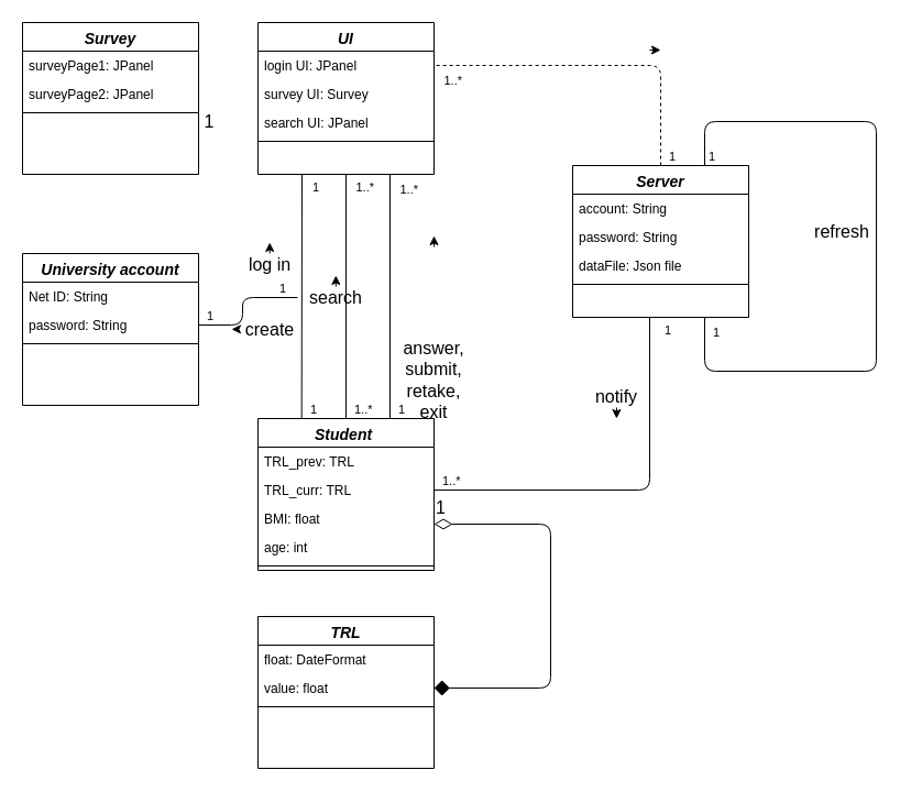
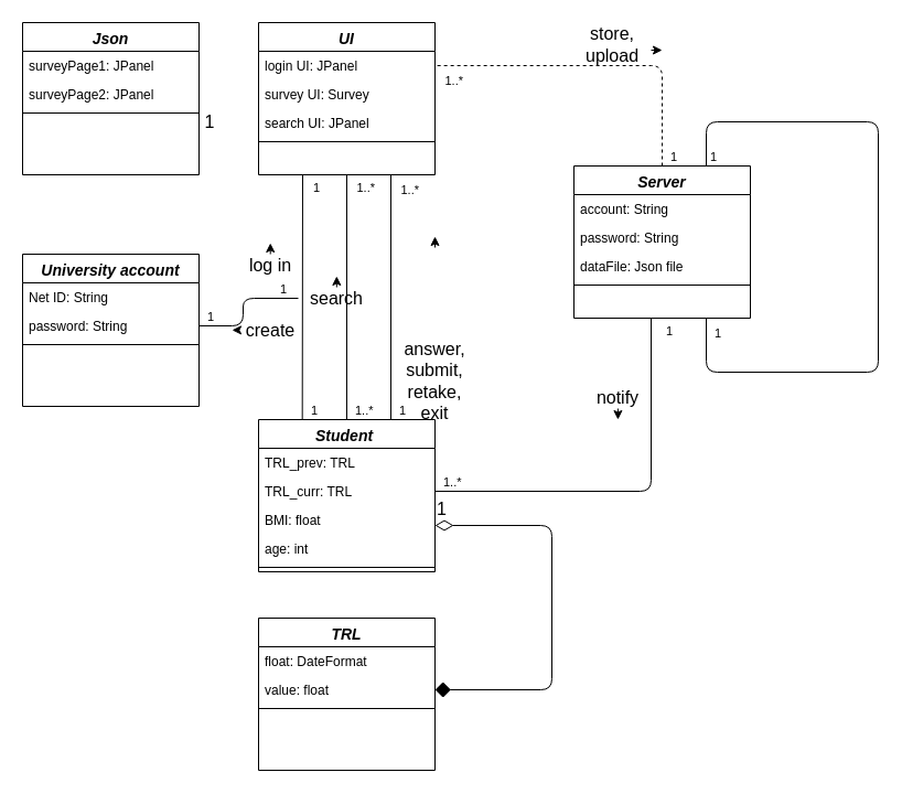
  <mxCell id="0" />
  <mxCell id="1" parent="0" />
  <mxCell id="2" value="TRL" style="swimlane;fontStyle=3;align=center;verticalAlign=top;childLayout=stackLayout;horizontal=1;startSize=26;horizontalStack=0;resizeParent=1;resizeLast=0;collapsible=1;marginBottom=0;rounded=0;shadow=0;strokeWidth=1;fontSize=14;" parent="1" vertex="1"><mxGeometry x="234" y="560" width="160" height="138" as="geometry"><mxRectangle x="230" y="140" width="160" height="26" as="alternateBounds" /></mxGeometry></mxCell>
  <mxCell id="3" value="float: DateFormat" style="text;align=left;verticalAlign=top;spacingLeft=4;spacingRight=4;overflow=hidden;rotatable=0;points=[[0,0.5],[1,0.5]];portConstraint=eastwest;" parent="2" vertex="1"><mxGeometry y="26" width="160" height="26" as="geometry" /></mxCell>
  <mxCell id="4" value="value: float" style="text;align=left;verticalAlign=top;spacingLeft=4;spacingRight=4;overflow=hidden;rotatable=0;points=[[0,0.5],[1,0.5]];portConstraint=eastwest;rounded=0;shadow=0;html=0;" parent="2" vertex="1"><mxGeometry y="52" width="160" height="26" as="geometry" /></mxCell>
  <mxCell id="5" value="" style="line;html=1;strokeWidth=1;align=left;verticalAlign=middle;spacingTop=-1;spacingLeft=3;spacingRight=3;rotatable=0;labelPosition=right;points=[];portConstraint=eastwest;" parent="2" vertex="1"><mxGeometry y="78" width="160" height="8" as="geometry" /></mxCell>
  <mxCell id="6" value="UI" style="swimlane;fontStyle=3;align=center;verticalAlign=top;childLayout=stackLayout;horizontal=1;startSize=26;horizontalStack=0;resizeParent=1;resizeLast=0;collapsible=1;marginBottom=0;rounded=0;shadow=0;strokeWidth=1;fontSize=14;" parent="1" vertex="1"><mxGeometry x="234" y="20" width="160" height="138" as="geometry"><mxRectangle x="230" y="140" width="160" height="26" as="alternateBounds" /></mxGeometry></mxCell>
  <mxCell id="7" value="login UI: JPanel" style="text;align=left;verticalAlign=top;spacingLeft=4;spacingRight=4;overflow=hidden;rotatable=0;points=[[0,0.5],[1,0.5]];portConstraint=eastwest;rounded=0;shadow=0;html=0;" parent="6" vertex="1"><mxGeometry y="26" width="160" height="26" as="geometry" /></mxCell>
  <mxCell id="8" value="survey UI: Survey" style="text;align=left;verticalAlign=top;spacingLeft=4;spacingRight=4;overflow=hidden;rotatable=0;points=[[0,0.5],[1,0.5]];portConstraint=eastwest;" parent="6" vertex="1"><mxGeometry y="52" width="160" height="26" as="geometry" /></mxCell>
  <mxCell id="9" value="search UI: JPanel" style="text;align=left;verticalAlign=top;spacingLeft=4;spacingRight=4;overflow=hidden;rotatable=0;points=[[0,0.5],[1,0.5]];portConstraint=eastwest;rounded=0;shadow=0;html=0;" parent="6" vertex="1"><mxGeometry y="78" width="160" height="26" as="geometry" /></mxCell>
  <mxCell id="10" value="" style="line;html=1;strokeWidth=1;align=left;verticalAlign=middle;spacingTop=-1;spacingLeft=3;spacingRight=3;rotatable=0;labelPosition=right;points=[];portConstraint=eastwest;" parent="6" vertex="1"><mxGeometry y="104" width="160" height="8" as="geometry" /></mxCell>
  <mxCell id="11" value="" style="endArrow=none;html=1;edgeStyle=orthogonalEdgeStyle;fontSize=14;entryX=0.75;entryY=1;entryDx=0;entryDy=0;exitX=0.75;exitY=0;exitDx=0;exitDy=0;" parent="1" source="19" target="6" edge="1"><mxGeometry relative="1" as="geometry"><mxPoint x="280" y="240" as="sourcePoint" /><mxPoint x="440" y="240" as="targetPoint" /></mxGeometry></mxCell>
  <mxCell id="12" value="1" style="edgeLabel;resizable=0;html=1;align=left;verticalAlign=bottom;" parent="11" connectable="0" vertex="1"><mxGeometry x="-1" relative="1" as="geometry"><mxPoint x="6" as="offset" /></mxGeometry></mxCell>
  <mxCell id="13" value="1..*" style="edgeLabel;resizable=0;html=1;align=right;verticalAlign=bottom;" parent="11" connectable="0" vertex="1"><mxGeometry x="1" relative="1" as="geometry"><mxPoint x="26" y="22" as="offset" /></mxGeometry></mxCell>
  <mxCell id="14" value="answer, submit, retake, exit" style="text;html=1;strokeColor=none;fillColor=none;align=center;verticalAlign=middle;whiteSpace=wrap;rounded=0;fontSize=16;" parent="1" vertex="1"><mxGeometry x="374" y="335" width="40" height="20" as="geometry" /></mxCell>
  <mxCell id="15" value="" style="endArrow=none;html=1;edgeStyle=orthogonalEdgeStyle;fontSize=14;entryX=1;entryY=0.5;entryDx=0;entryDy=0;exitX=0.5;exitY=0;exitDx=0;exitDy=0;dashed=1;" parent="1" source="29" target="7" edge="1"><mxGeometry relative="1" as="geometry"><mxPoint x="450" y="250" as="sourcePoint" /><mxPoint x="450" y="78" as="targetPoint" /></mxGeometry></mxCell>
  <mxCell id="16" value="1" style="edgeLabel;resizable=0;html=1;align=left;verticalAlign=bottom;" parent="15" connectable="0" vertex="1"><mxGeometry x="-1" relative="1" as="geometry"><mxPoint x="6" as="offset" /></mxGeometry></mxCell>
  <mxCell id="17" value="1..*" style="edgeLabel;resizable=0;html=1;align=right;verticalAlign=bottom;" parent="15" connectable="0" vertex="1"><mxGeometry x="1" relative="1" as="geometry"><mxPoint x="26" y="22" as="offset" /></mxGeometry></mxCell>
+ <mxCell id="18" value="store, upload" style="text;html=1;strokeColor=none;fillColor=none;align=center;verticalAlign=middle;whiteSpace=wrap;rounded=0;fontSize=16;" parent="1" vertex="1"><mxGeometry x="535" y="30" width="40" height="20" as="geometry" /></mxCell>
  <mxCell id="19" value="Student " style="swimlane;fontStyle=3;align=center;verticalAlign=top;childLayout=stackLayout;horizontal=1;startSize=26;horizontalStack=0;resizeParent=1;resizeLast=0;collapsible=1;marginBottom=0;rounded=0;shadow=0;strokeWidth=1;fontSize=14;" parent="1" vertex="1"><mxGeometry x="234" y="380" width="160" height="138" as="geometry"><mxRectangle x="230" y="140" width="160" height="26" as="alternateBounds" /></mxGeometry></mxCell>
  <mxCell id="20" value="TRL_prev: TRL" style="text;align=left;verticalAlign=top;spacingLeft=4;spacingRight=4;overflow=hidden;rotatable=0;points=[[0,0.5],[1,0.5]];portConstraint=eastwest;" parent="19" vertex="1"><mxGeometry y="26" width="160" height="26" as="geometry" /></mxCell>
  <mxCell id="21" value="TRL_curr: TRL" style="text;align=left;verticalAlign=top;spacingLeft=4;spacingRight=4;overflow=hidden;rotatable=0;points=[[0,0.5],[1,0.5]];portConstraint=eastwest;rounded=0;shadow=0;html=0;" parent="19" vertex="1"><mxGeometry y="52" width="160" height="26" as="geometry" /></mxCell>
  <mxCell id="22" value="BMI: float" style="text;align=left;verticalAlign=top;spacingLeft=4;spacingRight=4;overflow=hidden;rotatable=0;points=[[0,0.5],[1,0.5]];portConstraint=eastwest;rounded=0;shadow=0;html=0;" parent="19" vertex="1"><mxGeometry y="78" width="160" height="26" as="geometry" /></mxCell>
  <mxCell id="23" value="age: int" style="text;align=left;verticalAlign=top;spacingLeft=4;spacingRight=4;overflow=hidden;rotatable=0;points=[[0,0.5],[1,0.5]];portConstraint=eastwest;rounded=0;shadow=0;html=0;" parent="19" vertex="1"><mxGeometry y="104" width="160" height="26" as="geometry" /></mxCell>
  <mxCell id="24" value="" style="line;html=1;strokeWidth=1;align=left;verticalAlign=middle;spacingTop=-1;spacingLeft=3;spacingRight=3;rotatable=0;labelPosition=right;points=[];portConstraint=eastwest;" parent="19" vertex="1"><mxGeometry y="130" width="160" height="8" as="geometry" /></mxCell>
- <mxCell id="25" value="Survey" style="swimlane;fontStyle=3;align=center;verticalAlign=top;childLayout=stackLayout;horizontal=1;startSize=26;horizontalStack=0;resizeParent=1;resizeLast=0;collapsible=1;marginBottom=0;rounded=0;shadow=0;strokeWidth=1;fontSize=14;" parent="1" vertex="1"><mxGeometry x="20" y="20" width="160" height="138" as="geometry"><mxRectangle x="230" y="140" width="160" height="26" as="alternateBounds" /></mxGeometry></mxCell>
+ <mxCell id="25" value="Json" style="swimlane;fontStyle=3;align=center;verticalAlign=top;childLayout=stackLayout;horizontal=1;startSize=26;horizontalStack=0;resizeParent=1;resizeLast=0;collapsible=1;marginBottom=0;rounded=0;shadow=0;strokeWidth=1;fontSize=14;" parent="1" vertex="1"><mxGeometry x="20" y="20" width="160" height="138" as="geometry"><mxRectangle x="230" y="140" width="160" height="26" as="alternateBounds" /></mxGeometry></mxCell>
  <mxCell id="26" value="surveyPage1: JPanel" style="text;align=left;verticalAlign=top;spacingLeft=4;spacingRight=4;overflow=hidden;rotatable=0;points=[[0,0.5],[1,0.5]];portConstraint=eastwest;" parent="25" vertex="1"><mxGeometry y="26" width="160" height="26" as="geometry" /></mxCell>
  <mxCell id="27" value="surveyPage2: JPanel" style="text;align=left;verticalAlign=top;spacingLeft=4;spacingRight=4;overflow=hidden;rotatable=0;points=[[0,0.5],[1,0.5]];portConstraint=eastwest;rounded=0;shadow=0;html=0;" parent="25" vertex="1"><mxGeometry y="52" width="160" height="26" as="geometry" /></mxCell>
  <mxCell id="28" value="" style="line;html=1;strokeWidth=1;align=left;verticalAlign=middle;spacingTop=-1;spacingLeft=3;spacingRight=3;rotatable=0;labelPosition=right;points=[];portConstraint=eastwest;" parent="25" vertex="1"><mxGeometry y="78" width="160" height="8" as="geometry" /></mxCell>
  <mxCell id="29" value="Server" style="swimlane;fontStyle=3;align=center;verticalAlign=top;childLayout=stackLayout;horizontal=1;startSize=26;horizontalStack=0;resizeParent=1;resizeLast=0;collapsible=1;marginBottom=0;rounded=0;shadow=0;strokeWidth=1;fontSize=14;" parent="1" vertex="1"><mxGeometry x="520" y="150" width="160" height="138" as="geometry"><mxRectangle x="230" y="140" width="160" height="26" as="alternateBounds" /></mxGeometry></mxCell>
  <mxCell id="30" value="account: String" style="text;align=left;verticalAlign=top;spacingLeft=4;spacingRight=4;overflow=hidden;rotatable=0;points=[[0,0.5],[1,0.5]];portConstraint=eastwest;" parent="29" vertex="1"><mxGeometry y="26" width="160" height="26" as="geometry" /></mxCell>
  <mxCell id="31" value="password: String" style="text;align=left;verticalAlign=top;spacingLeft=4;spacingRight=4;overflow=hidden;rotatable=0;points=[[0,0.5],[1,0.5]];portConstraint=eastwest;rounded=0;shadow=0;html=0;" parent="29" vertex="1"><mxGeometry y="52" width="160" height="26" as="geometry" /></mxCell>
  <mxCell id="32" value="dataFile: Json file" style="text;align=left;verticalAlign=top;spacingLeft=4;spacingRight=4;overflow=hidden;rotatable=0;points=[[0,0.5],[1,0.5]];portConstraint=eastwest;rounded=0;shadow=0;html=0;" parent="29" vertex="1"><mxGeometry y="78" width="160" height="26" as="geometry" /></mxCell>
  <mxCell id="33" value="" style="line;html=1;strokeWidth=1;align=left;verticalAlign=middle;spacingTop=-1;spacingLeft=3;spacingRight=3;rotatable=0;labelPosition=right;points=[];portConstraint=eastwest;" parent="29" vertex="1"><mxGeometry y="104" width="160" height="8" as="geometry" /></mxCell>
  <mxCell id="34" value="1" style="endArrow=diamond;html=1;endSize=12;startArrow=diamondThin;startSize=14;startFill=0;edgeStyle=orthogonalEdgeStyle;align=left;verticalAlign=bottom;fontSize=16;entryX=1;entryY=0.5;entryDx=0;entryDy=0;" parent="1" source="22" target="4" edge="1"><mxGeometry x="-1" y="3" relative="1" as="geometry"><mxPoint x="420" y="440" as="sourcePoint" /><mxPoint x="490" y="640" as="targetPoint" /><Array as="points"><mxPoint x="500" y="476" /><mxPoint x="500" y="625" /></Array></mxGeometry></mxCell>
  <mxCell id="35" value="University account" style="swimlane;fontStyle=3;align=center;verticalAlign=top;childLayout=stackLayout;horizontal=1;startSize=26;horizontalStack=0;resizeParent=1;resizeLast=0;collapsible=1;marginBottom=0;rounded=0;shadow=0;strokeWidth=1;fontSize=14;" parent="1" vertex="1"><mxGeometry x="20" y="230" width="160" height="138" as="geometry"><mxRectangle x="230" y="140" width="160" height="26" as="alternateBounds" /></mxGeometry></mxCell>
  <mxCell id="36" value="Net ID: String" style="text;align=left;verticalAlign=top;spacingLeft=4;spacingRight=4;overflow=hidden;rotatable=0;points=[[0,0.5],[1,0.5]];portConstraint=eastwest;" parent="35" vertex="1"><mxGeometry y="26" width="160" height="26" as="geometry" /></mxCell>
  <mxCell id="37" value="password: String" style="text;align=left;verticalAlign=top;spacingLeft=4;spacingRight=4;overflow=hidden;rotatable=0;points=[[0,0.5],[1,0.5]];portConstraint=eastwest;rounded=0;shadow=0;html=0;" parent="35" vertex="1"><mxGeometry y="52" width="160" height="26" as="geometry" /></mxCell>
  <mxCell id="38" value="" style="line;html=1;strokeWidth=1;align=left;verticalAlign=middle;spacingTop=-1;spacingLeft=3;spacingRight=3;rotatable=0;labelPosition=right;points=[];portConstraint=eastwest;" parent="35" vertex="1"><mxGeometry y="78" width="160" height="8" as="geometry" /></mxCell>
  <mxCell id="39" value="" style="endArrow=none;html=1;edgeStyle=orthogonalEdgeStyle;fontSize=14;entryX=0.25;entryY=1;entryDx=0;entryDy=0;exitX=0.248;exitY=0.003;exitDx=0;exitDy=0;exitPerimeter=0;" parent="1" source="19" target="6" edge="1"><mxGeometry relative="1" as="geometry"><mxPoint x="270" y="380" as="sourcePoint" /><mxPoint x="260" y="160" as="targetPoint" /><Array as="points"><mxPoint x="274" y="380" /></Array></mxGeometry></mxCell>
  <mxCell id="40" value="1" style="edgeLabel;resizable=0;html=1;align=left;verticalAlign=bottom;" parent="39" connectable="0" vertex="1"><mxGeometry x="-1" relative="1" as="geometry"><mxPoint x="6" as="offset" /></mxGeometry></mxCell>
  <mxCell id="41" value="1" style="edgeLabel;resizable=0;html=1;align=right;verticalAlign=bottom;" parent="39" connectable="0" vertex="1"><mxGeometry x="1" relative="1" as="geometry"><mxPoint x="16" y="20" as="offset" /></mxGeometry></mxCell>
  <mxCell id="42" value="log in" style="text;html=1;strokeColor=none;fillColor=none;align=center;verticalAlign=middle;whiteSpace=wrap;rounded=0;fontSize=16;" parent="1" vertex="1"><mxGeometry x="220" y="230" width="50" height="20" as="geometry" /></mxCell>
  <mxCell id="43" value="" style="endArrow=none;html=1;edgeStyle=orthogonalEdgeStyle;fontSize=14;exitX=1;exitY=0.5;exitDx=0;exitDy=0;" parent="1" source="37" edge="1"><mxGeometry relative="1" as="geometry"><mxPoint x="220" y="400" as="sourcePoint" /><mxPoint x="270" y="270" as="targetPoint" /><Array as="points"><mxPoint x="220" y="295" /><mxPoint x="220" y="270" /></Array></mxGeometry></mxCell>
  <mxCell id="44" value="1" style="edgeLabel;resizable=0;html=1;align=left;verticalAlign=bottom;" parent="43" connectable="0" vertex="1"><mxGeometry x="-1" relative="1" as="geometry"><mxPoint x="6" as="offset" /></mxGeometry></mxCell>
  <mxCell id="45" value="1" style="edgeLabel;resizable=0;html=1;align=right;verticalAlign=bottom;" parent="43" connectable="0" vertex="1"><mxGeometry x="1" relative="1" as="geometry"><mxPoint x="-10" as="offset" /></mxGeometry></mxCell>
  <mxCell id="46" value="" style="endArrow=classic;html=1;fontSize=16;" parent="1" edge="1"><mxGeometry width="50" height="50" relative="1" as="geometry"><mxPoint x="244.71" y="230" as="sourcePoint" /><mxPoint x="244.71" y="220" as="targetPoint" /></mxGeometry></mxCell>
  <mxCell id="47" value="" style="endArrow=classic;html=1;fontSize=16;" parent="1" edge="1"><mxGeometry width="50" height="50" relative="1" as="geometry"><mxPoint x="394" y="224" as="sourcePoint" /><mxPoint x="394" y="214" as="targetPoint" /></mxGeometry></mxCell>
  <mxCell id="48" value="" style="endArrow=classic;html=1;fontSize=16;" parent="1" edge="1"><mxGeometry width="50" height="50" relative="1" as="geometry"><mxPoint x="590" y="45" as="sourcePoint" /><mxPoint x="600" y="45" as="targetPoint" /></mxGeometry></mxCell>
  <mxCell id="49" value="" style="endArrow=none;html=1;edgeStyle=orthogonalEdgeStyle;fontSize=14;exitX=1;exitY=0.5;exitDx=0;exitDy=0;" parent="1" source="21" edge="1"><mxGeometry relative="1" as="geometry"><mxPoint x="590" y="508" as="sourcePoint" /><mxPoint x="590" y="288" as="targetPoint" /><Array as="points"><mxPoint x="590" y="445" /></Array></mxGeometry></mxCell>
  <mxCell id="50" value="1..*" style="edgeLabel;resizable=0;html=1;align=left;verticalAlign=bottom;" parent="49" connectable="0" vertex="1"><mxGeometry x="-1" relative="1" as="geometry"><mxPoint x="6" as="offset" /></mxGeometry></mxCell>
  <mxCell id="51" value="1" style="edgeLabel;resizable=0;html=1;align=right;verticalAlign=bottom;" parent="49" connectable="0" vertex="1"><mxGeometry x="1" relative="1" as="geometry"><mxPoint x="20" y="20" as="offset" /></mxGeometry></mxCell>
  <mxCell id="52" value="notify" style="text;html=1;strokeColor=none;fillColor=none;align=center;verticalAlign=middle;whiteSpace=wrap;rounded=0;fontSize=16;" parent="1" vertex="1"><mxGeometry x="535" y="350" width="50" height="20" as="geometry" /></mxCell>
  <mxCell id="53" value="" style="endArrow=classic;html=1;fontSize=16;" parent="1" edge="1"><mxGeometry width="50" height="50" relative="1" as="geometry"><mxPoint x="559.92" y="370" as="sourcePoint" /><mxPoint x="559.92" y="380" as="targetPoint" /></mxGeometry></mxCell>
  <mxCell id="54" value="" style="endArrow=none;html=1;edgeStyle=orthogonalEdgeStyle;fontSize=14;exitX=0.5;exitY=0;exitDx=0;exitDy=0;entryX=0.5;entryY=1;entryDx=0;entryDy=0;" parent="1" source="19" target="6" edge="1"><mxGeometry relative="1" as="geometry"><mxPoint x="120" y="338.48" as="sourcePoint" /><mxPoint x="316" y="160" as="targetPoint" /><Array as="points" /></mxGeometry></mxCell>
  <mxCell id="55" value="1..*" style="edgeLabel;resizable=0;html=1;align=left;verticalAlign=bottom;" parent="54" connectable="0" vertex="1"><mxGeometry x="-1" relative="1" as="geometry"><mxPoint x="6" as="offset" /></mxGeometry></mxCell>
  <mxCell id="56" value="1..*" style="edgeLabel;resizable=0;html=1;align=right;verticalAlign=bottom;" parent="54" connectable="0" vertex="1"><mxGeometry x="1" relative="1" as="geometry"><mxPoint x="26" y="20" as="offset" /></mxGeometry></mxCell>
  <mxCell id="57" value="search" style="text;html=1;strokeColor=none;fillColor=none;align=center;verticalAlign=middle;whiteSpace=wrap;rounded=0;fontSize=16;" parent="1" vertex="1"><mxGeometry x="280" y="260" width="50" height="20" as="geometry" /></mxCell>
  <mxCell id="58" value="" style="endArrow=classic;html=1;fontSize=16;" parent="1" edge="1"><mxGeometry width="50" height="50" relative="1" as="geometry"><mxPoint x="304.83" y="260" as="sourcePoint" /><mxPoint x="304.83" y="250" as="targetPoint" /></mxGeometry></mxCell>
  <mxCell id="59" value="1" style="text;html=1;strokeColor=none;fillColor=none;align=center;verticalAlign=middle;whiteSpace=wrap;rounded=0;fontSize=16;" parent="1" vertex="1"><mxGeometry x="180" y="100" width="20" height="20" as="geometry" /></mxCell>
  <mxCell id="60" value="" style="endArrow=none;html=1;edgeStyle=orthogonalEdgeStyle;fontSize=14;entryX=0.75;entryY=0;entryDx=0;entryDy=0;exitX=0.75;exitY=1;exitDx=0;exitDy=0;" parent="1" source="29" target="29" edge="1"><mxGeometry relative="1" as="geometry"><mxPoint x="640" y="337" as="sourcePoint" /><mxPoint x="796" y="180" as="targetPoint" /><Array as="points"><mxPoint x="640" y="337" /><mxPoint x="796" y="337" /><mxPoint x="796" y="110" /><mxPoint x="640" y="110" /></Array></mxGeometry></mxCell>
  <mxCell id="61" value="1" style="edgeLabel;resizable=0;html=1;align=left;verticalAlign=bottom;" parent="60" connectable="0" vertex="1"><mxGeometry x="-1" relative="1" as="geometry"><mxPoint x="6" y="22" as="offset" /></mxGeometry></mxCell>
  <mxCell id="62" value="1" style="edgeLabel;resizable=0;html=1;align=right;verticalAlign=bottom;" parent="60" connectable="0" vertex="1"><mxGeometry x="1" relative="1" as="geometry"><mxPoint x="10" as="offset" /></mxGeometry></mxCell>
- <mxCell id="63" value="refresh" style="text;html=1;strokeColor=none;fillColor=none;align=center;verticalAlign=middle;whiteSpace=wrap;rounded=0;fontSize=16;" parent="1" vertex="1"><mxGeometry x="740" y="200" width="50" height="20" as="geometry" /></mxCell>
  <mxCell id="64" value="create" style="text;html=1;strokeColor=none;fillColor=none;align=center;verticalAlign=middle;whiteSpace=wrap;rounded=0;fontSize=16;" vertex="1" parent="1"><mxGeometry x="220" y="289" width="50" height="20" as="geometry" /></mxCell>
  <mxCell id="65" value="" style="endArrow=classic;html=1;fontSize=16;" edge="1" parent="1"><mxGeometry width="50" height="50" relative="1" as="geometry"><mxPoint x="214.71" y="298.86" as="sourcePoint" /><mxPoint x="210" y="298.86" as="targetPoint" /></mxGeometry></mxCell>
